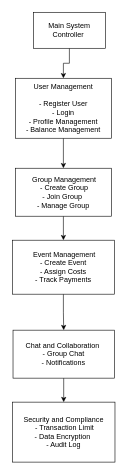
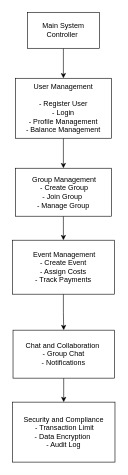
  <mxCell id="0" />
  <mxCell id="1" parent="0" />
  <mxCell id="2" style="edgeStyle=orthogonalEdgeStyle;rounded=0;orthogonalLoop=1;jettySize=auto;html=1;exitX=0.5;exitY=1;exitDx=0;exitDy=0;" edge="1" parent="1" source="3" target="5"><mxGeometry relative="1" as="geometry"><mxPoint x="105" y="120" as="targetPoint" /></mxGeometry></mxCell>
- <mxCell id="3" value="Main System Controller&amp;nbsp;" style="rounded=0;whiteSpace=wrap;html=1;" vertex="1" parent="1"><mxGeometry x="55" y="20" width="120" height="60" as="geometry" /></mxCell>
+ <mxCell id="3" value="Main System Controller&amp;nbsp;" style="rounded=0;whiteSpace=wrap;html=1;" vertex="1" parent="1"><mxGeometry x="45" y="20" width="120" height="60" as="geometry" /></mxCell>
  <mxCell id="4" style="edgeStyle=orthogonalEdgeStyle;rounded=0;orthogonalLoop=1;jettySize=auto;html=1;exitX=0.5;exitY=1;exitDx=0;exitDy=0;" edge="1" parent="1" source="5" target="7"><mxGeometry relative="1" as="geometry"><mxPoint x="105" y="280" as="targetPoint" /></mxGeometry></mxCell>
  <mxCell id="5" value="User Management&lt;div&gt;&lt;br&gt;- Register User&lt;br&gt;- Login&lt;br&gt;- Profile Management&lt;br&gt;- Balance Management&lt;/div&gt;" style="rounded=0;whiteSpace=wrap;html=1;" vertex="1" parent="1"><mxGeometry x="25" y="130" width="160" height="100" as="geometry" /></mxCell>
  <mxCell id="6" style="edgeStyle=orthogonalEdgeStyle;rounded=0;orthogonalLoop=1;jettySize=auto;html=1;exitX=0.5;exitY=1;exitDx=0;exitDy=0;" edge="1" parent="1" source="7" target="9"><mxGeometry relative="1" as="geometry"><mxPoint x="105" y="410" as="targetPoint" /></mxGeometry></mxCell>
  <mxCell id="7" value="&amp;nbsp;Group Managemen&lt;span style=&quot;background-color: initial;&quot;&gt;t&lt;/span&gt;&lt;div&gt;&lt;span style=&quot;background-color: initial;&quot;&gt;&amp;nbsp;- Create Group&lt;/span&gt;&lt;/div&gt;&lt;div&gt;&lt;span style=&quot;background-color: initial;&quot;&gt;- Join Group&amp;nbsp;&lt;/span&gt;&lt;/div&gt;&lt;div&gt;&lt;span style=&quot;background-color: initial;&quot;&gt;- Manage Group&lt;/span&gt;&lt;/div&gt;" style="rounded=0;whiteSpace=wrap;html=1;" vertex="1" parent="1"><mxGeometry x="25" y="280" width="160" height="80" as="geometry" /></mxCell>
  <mxCell id="8" style="edgeStyle=orthogonalEdgeStyle;rounded=0;orthogonalLoop=1;jettySize=auto;html=1;exitX=0.5;exitY=1;exitDx=0;exitDy=0;" edge="1" parent="1" source="9" target="11"><mxGeometry relative="1" as="geometry"><mxPoint x="105" y="530" as="targetPoint" /></mxGeometry></mxCell>
  <mxCell id="9" value="&amp;nbsp;Event Management&lt;br&gt;- Create Event&lt;br&gt;- Assign Costs&lt;br&gt;- Track Payments" style="rounded=0;whiteSpace=wrap;html=1;" vertex="1" parent="1"><mxGeometry x="20" y="400" width="170" height="90" as="geometry" /></mxCell>
  <mxCell id="10" style="edgeStyle=orthogonalEdgeStyle;rounded=0;orthogonalLoop=1;jettySize=auto;html=1;" edge="1" parent="1" source="11" target="12"><mxGeometry relative="1" as="geometry"><mxPoint x="105.5" y="680" as="targetPoint" /></mxGeometry></mxCell>
  <mxCell id="11" value="Chat and Collaboration&amp;nbsp;&lt;div&gt;- Group Chat&lt;/div&gt;&lt;div&gt;- Notifications&lt;/div&gt;" style="rounded=0;whiteSpace=wrap;html=1;" vertex="1" parent="1"><mxGeometry x="21" y="550" width="169" height="80" as="geometry" /></mxCell>
  <mxCell id="12" value="Security and Compliance&lt;div&gt;&amp;nbsp;- Transaction Limit&lt;/div&gt;&lt;div&gt;- Data Encryption&amp;nbsp;&lt;/div&gt;&lt;div&gt;- Audit Log&lt;/div&gt;" style="rounded=0;whiteSpace=wrap;html=1;" vertex="1" parent="1"><mxGeometry x="20" y="670" width="171" height="100" as="geometry" /></mxCell>
